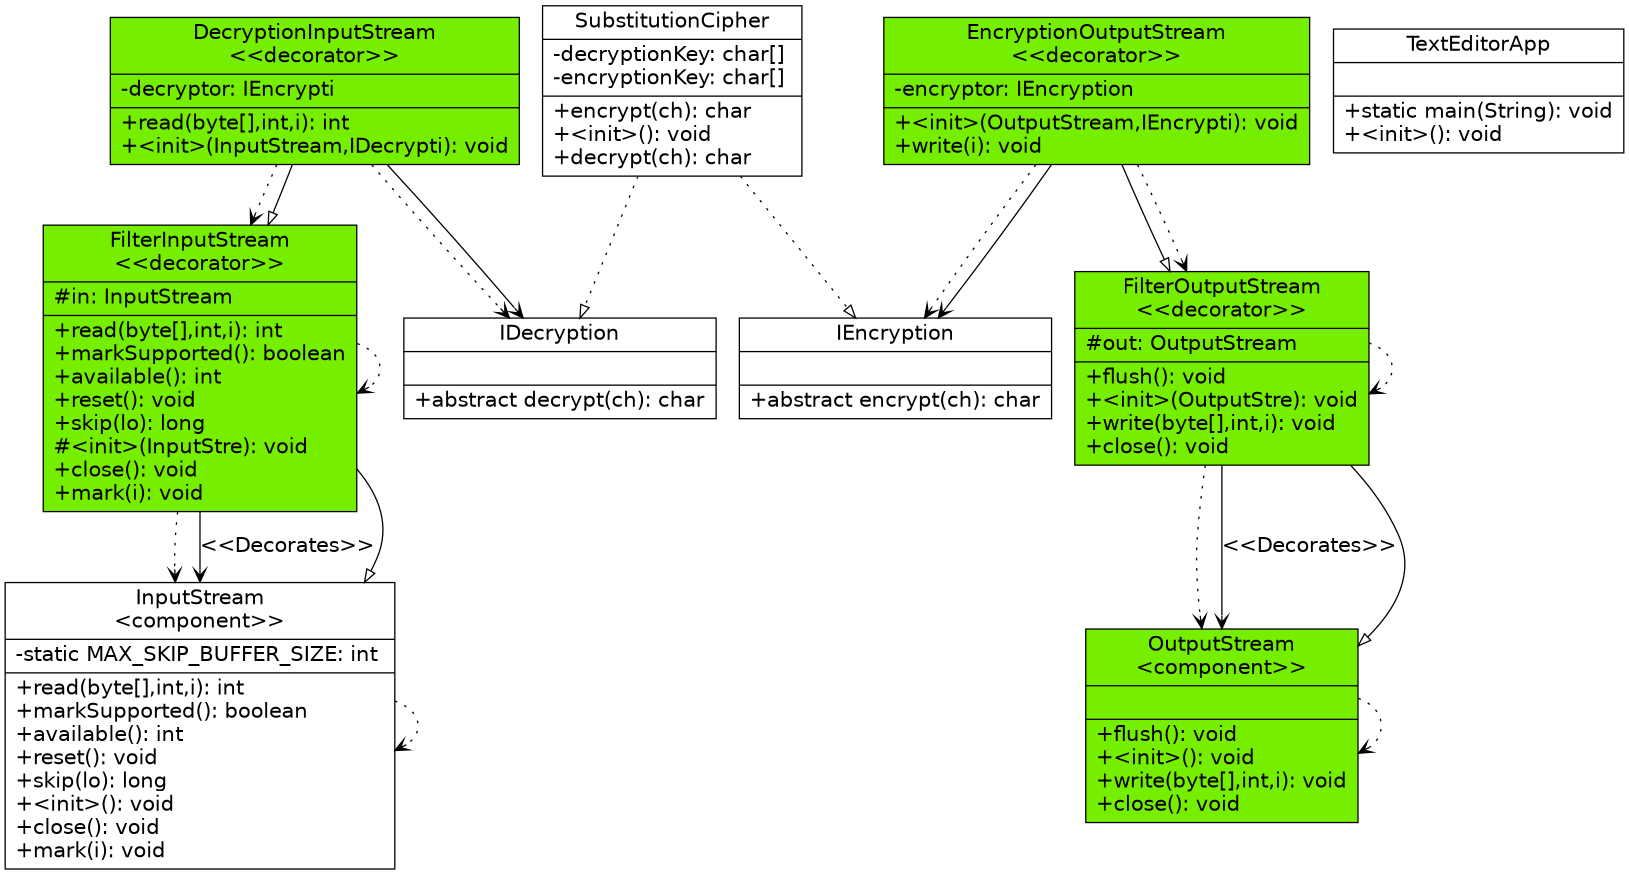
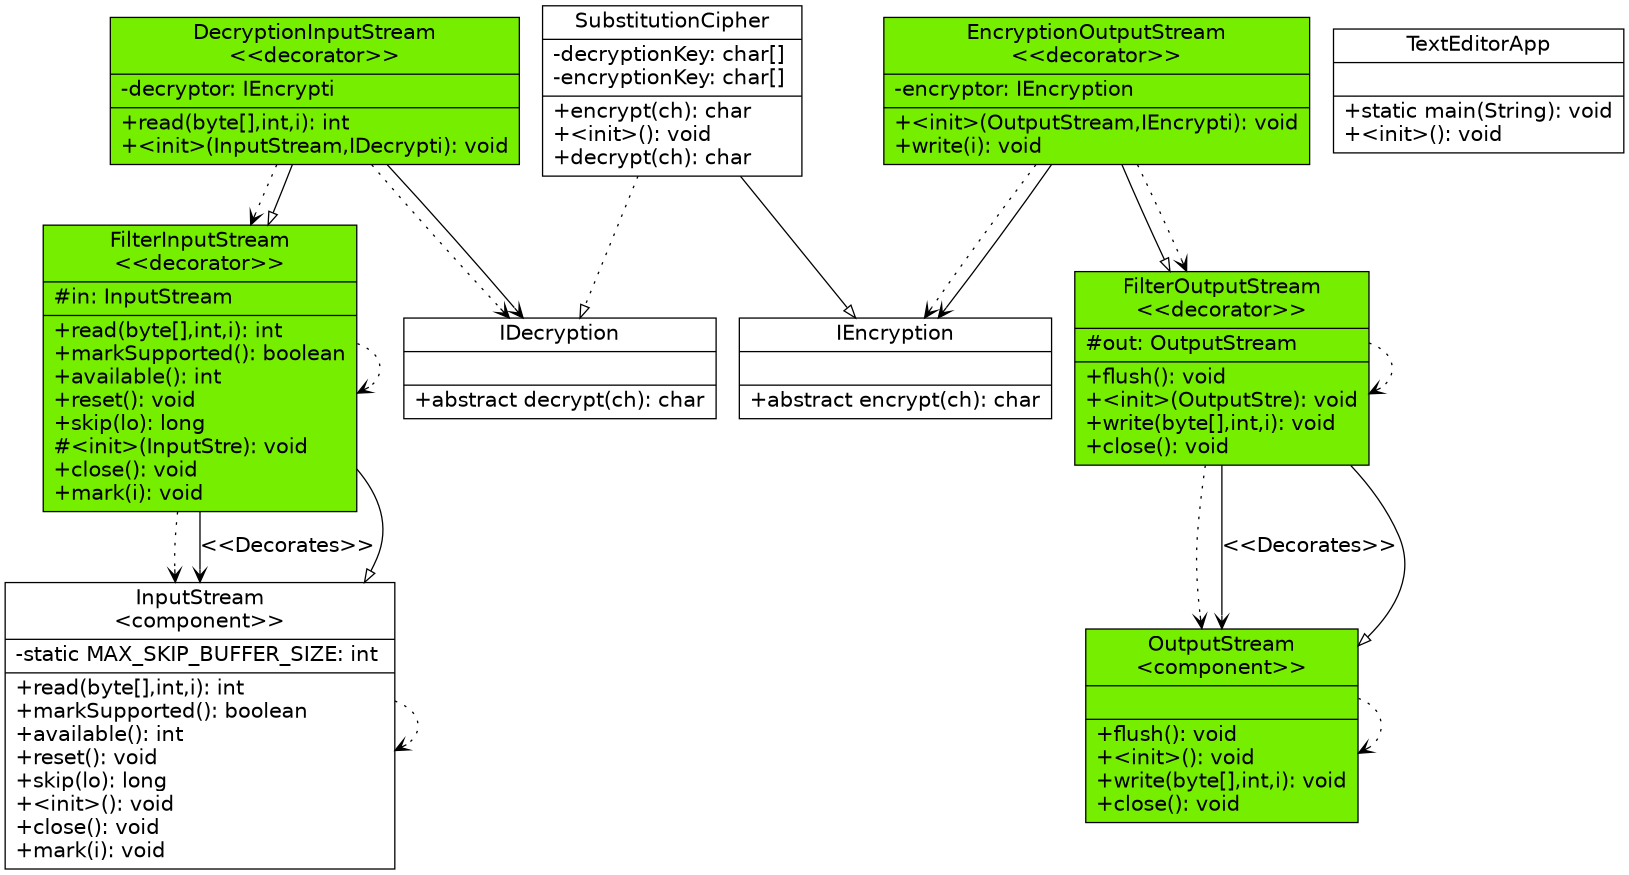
  digraph {
    fontname="Bitstream Vera Sans"
    fontsize=16
    node [color=black fillcolor=chartreuse2 fontname="Bitstream Vera Sans" fontsize=16 shape=record style=filled]
    edge [arrowhead=vee fontname="Bitstream Vera Sans" fontsize=16 style=dotted]
    n1 [label="{FilterInputStream\n\<\<decorator\>\>|#in: InputStream \l | +read(byte[],int,i): int\l+markSupported(): boolean\l+available(): int\l+reset(): void\l+skip(lo): long\l#\<init\>(InputStre): void\l+close(): void\l+mark(i): void\l}"]
    n2 [fillcolor=white label="{InputStream\n\<\component\>\>|-static MAX_SKIP_BUFFER_SIZE: int \l | +read(byte[],int,i): int\l+markSupported(): boolean\l+available(): int\l+reset(): void\l+skip(lo): long\l+\<init\>(): void\l+close(): void\l+mark(i): void\l}"]
    n3 [fillcolor=white label="{IEncryption| | +abstract encrypt(ch): char\l}"]
    n4 [label="{EncryptionOutputStream\n\<\<decorator\>\>|-encryptor: IEncryption \l | +\<init\>(OutputStream,IEncrypti): void\l+write(i): void\l}"]
    n5 [label="{FilterOutputStream\n\<\<decorator\>\>|#out: OutputStream \l | +flush(): void\l+\<init\>(OutputStre): void\l+write(byte[],int,i): void\l+close(): void\l}"]
    n6 [label="{OutputStream\n\<\component\>\>| | +flush(): void\l+\<init\>(): void\l+write(byte[],int,i): void\l+close(): void\l}"]
    n7 [fillcolor=white label="{SubstitutionCipher|-decryptionKey: char[] \l-encryptionKey: char[] \l | +encrypt(ch): char\l+\<init\>(): void\l+decrypt(ch): char\l}"]
    n8 [fillcolor=white label="{IDecryption| | +abstract decrypt(ch): char\l}"]
    n9 [label="{DecryptionInputStream\n\<\<decorator\>\>|-decryptor: IEncrypti \l | +read(byte[],int,i): int\l+\<init\>(InputStream,IDecrypti): void\l}"]
    n10 [fillcolor=white label="{TextEditorApp| | +static main(String): void\l+\<init\>(): void\l}"]
    n1 -> n1
    n1 -> n2
    n1 -> n2 [label="\<\<Decorates\>\>" style=""]
    n1 -> n2 [arrowhead=onormal style=""]
    n2 -> n2
    n4 -> n3
    n4 -> n3 [style=""]
    n4 -> n5 [arrowhead=onormal style=""]
    n4 -> n5
    n5 -> n5
    n5 -> n6
    n5 -> n6 [label="\<\<Decorates\>\>" style=""]
    n5 -> n6 [arrowhead=onormal style=""]
    n6 -> n6
-   n7 -> n3 [arrowhead=onormal]
+   n7 -> n3 [arrowhead=onormal style=solid]
    n7 -> n8 [arrowhead=onormal]
    n9 -> n1
    n9 -> n1 [arrowhead=onormal style=""]
    n9 -> n8
    n9 -> n8 [style=""]
  }
